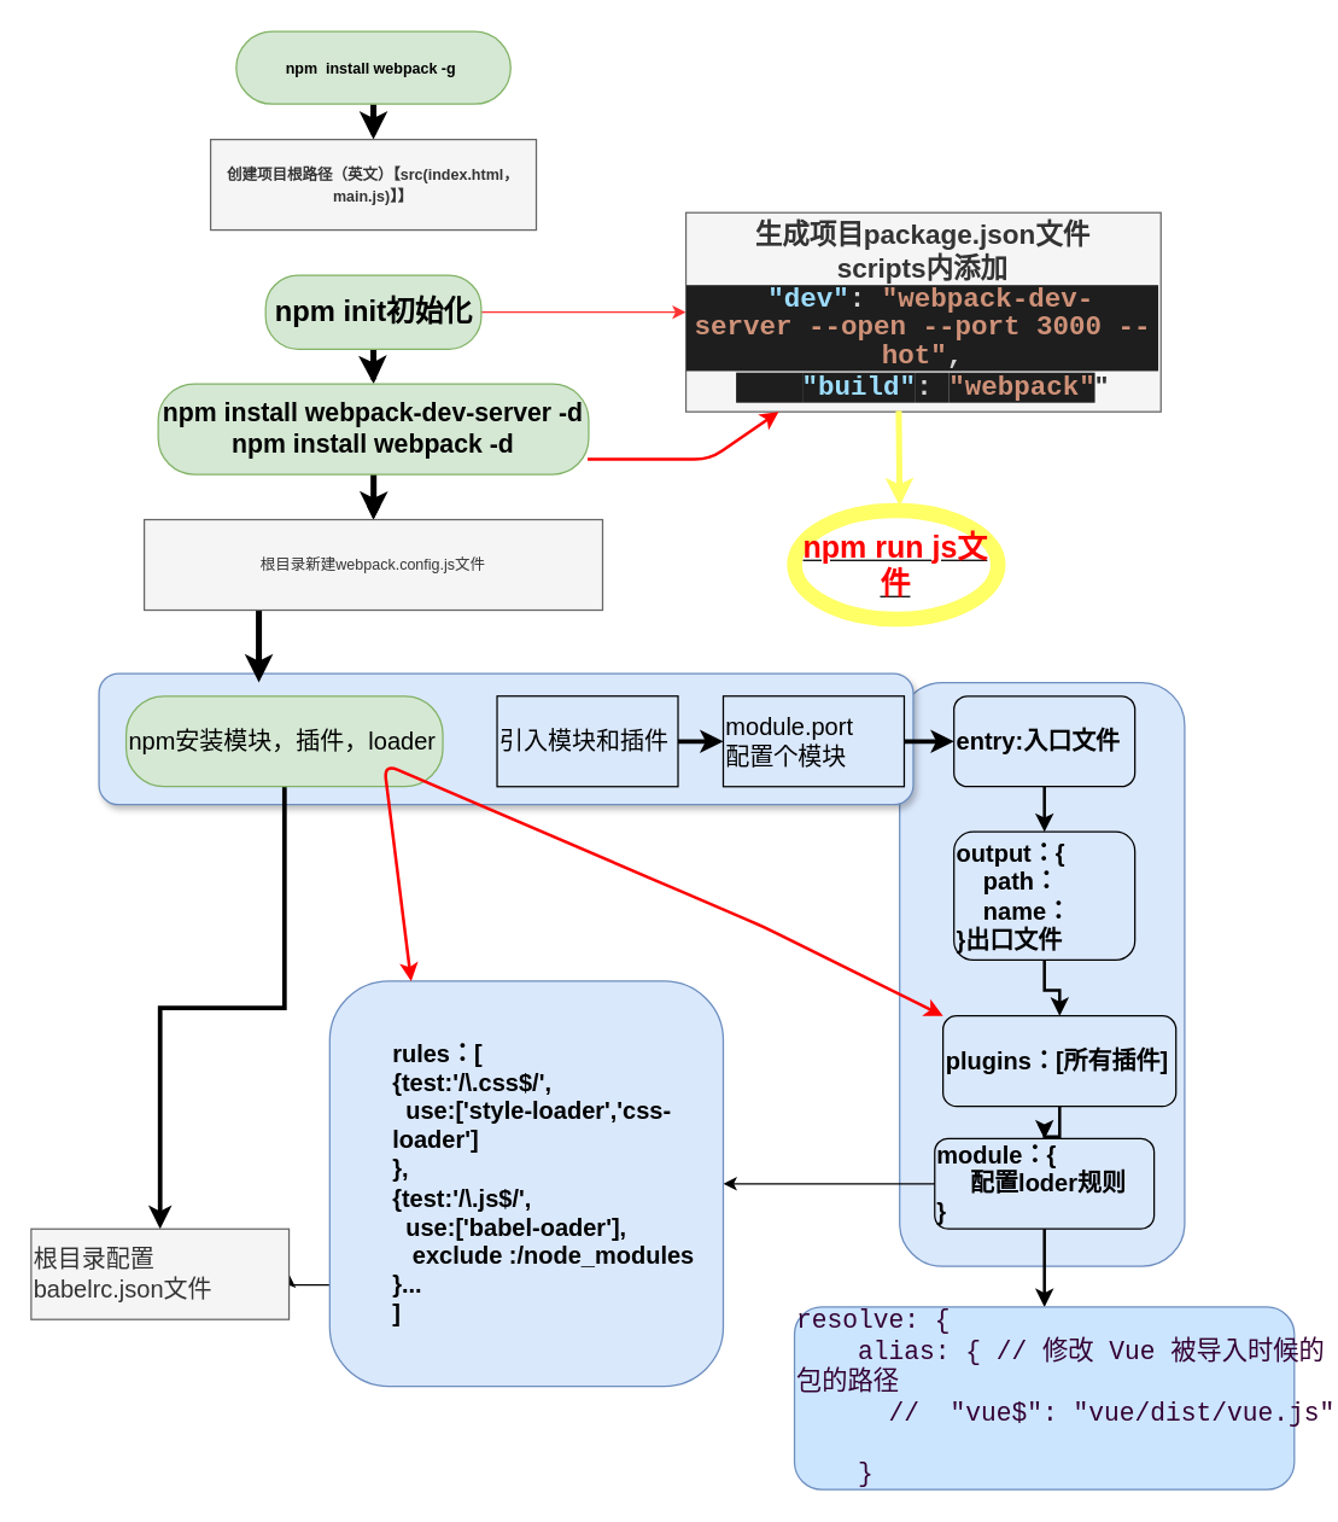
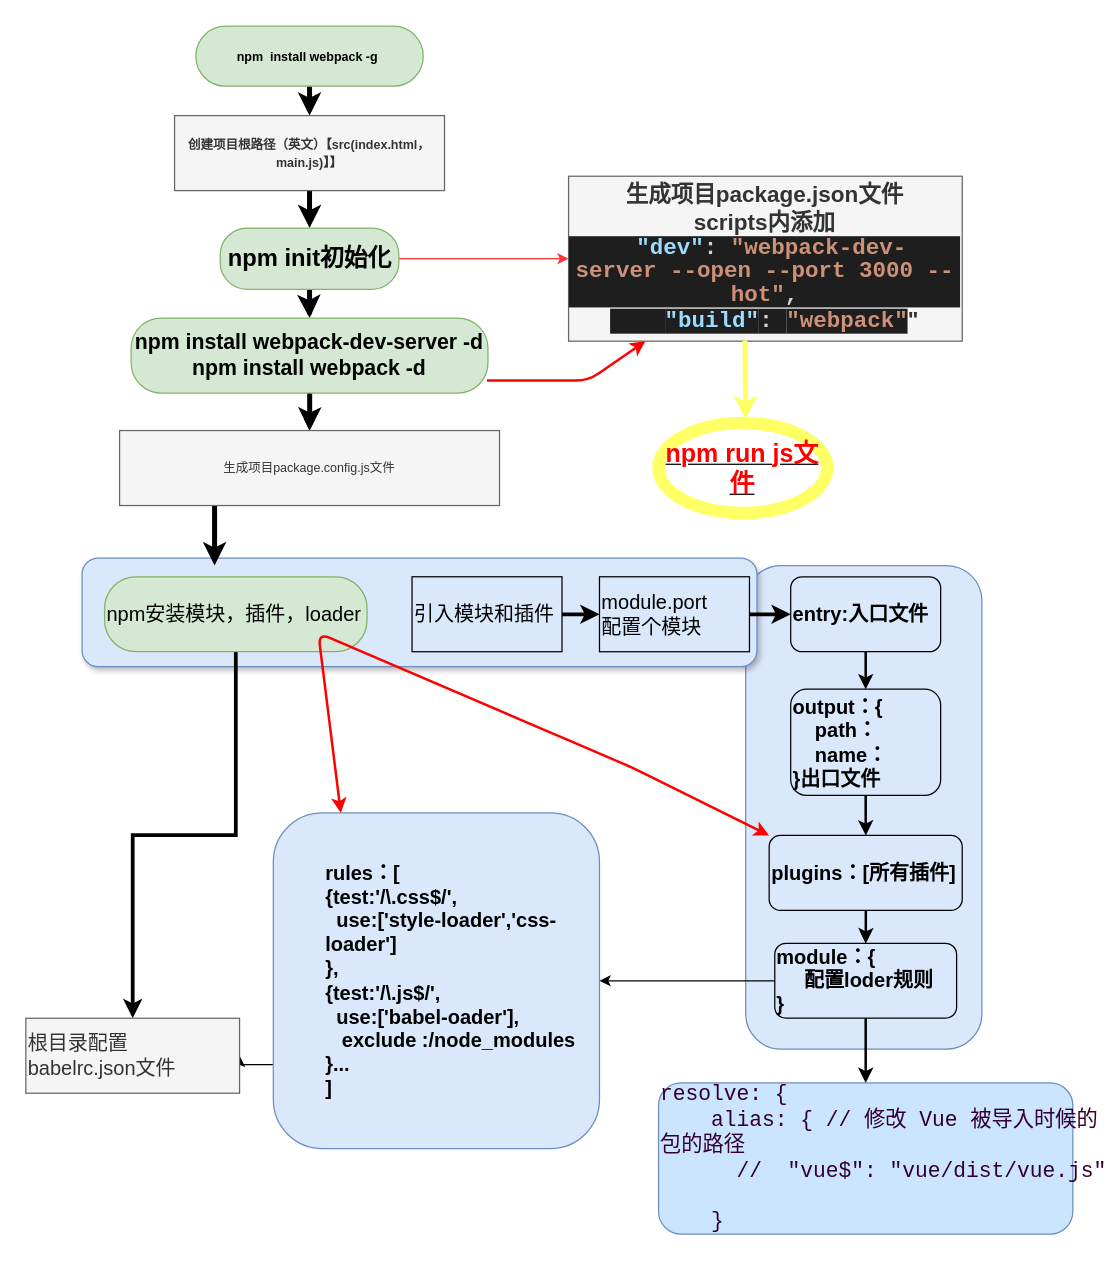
  <mxCell id="0" />
  <mxCell id="1" parent="0" />
  <mxCell id="2" value="" style="rounded=1;whiteSpace=wrap;html=1;fillColor=#dae8fc;fontSize=16;align=left;strokeColor=#6c8ebf;" vertex="1" parent="1"><mxGeometry x="596" y="452" width="189" height="387" as="geometry" /></mxCell>
  <mxCell id="3" value="" style="rounded=1;whiteSpace=wrap;html=1;fillColor=#dae8fc;fontSize=16;align=left;shadow=1;strokeColor=#6c8ebf;" vertex="1" parent="1"><mxGeometry x="65" y="446" width="540" height="87" as="geometry" /></mxCell>
  <mxCell id="4" value="" style="edgeStyle=orthogonalEdgeStyle;rounded=0;orthogonalLoop=1;jettySize=auto;html=1;strokeWidth=4;" edge="1" parent="1" source="5" target="7"><mxGeometry relative="1" as="geometry" /></mxCell>
  <mxCell id="5" value="&lt;font size=&quot;1&quot;&gt;&lt;b&gt;npm&amp;nbsp; install webpack -g&amp;nbsp;&lt;/b&gt;&lt;/font&gt;" style="rounded=1;whiteSpace=wrap;html=1;fillColor=#d5e8d4;strokeColor=#82b366;arcSize=50;" vertex="1" parent="1"><mxGeometry x="156" y="20.5" width="182" height="48" as="geometry" /></mxCell>
+ <mxCell id="6" value="" style="edgeStyle=orthogonalEdgeStyle;rounded=0;orthogonalLoop=1;jettySize=auto;html=1;strokeWidth=4;" edge="1" parent="1" source="7" target="10"><mxGeometry relative="1" as="geometry" /></mxCell>
  <mxCell id="7" value="&lt;font size=&quot;1&quot;&gt;&lt;b&gt;创建项目根路径（英文）【src(index.html，main.js)】】&lt;/b&gt;&lt;/font&gt;" style="whiteSpace=wrap;html=1;rounded=1;fillColor=#f5f5f5;strokeColor=#666666;fontColor=#333333;arcSize=0;" vertex="1" parent="1"><mxGeometry x="139" y="92" width="216" height="60" as="geometry" /></mxCell>
  <mxCell id="8" value="" style="edgeStyle=orthogonalEdgeStyle;rounded=0;orthogonalLoop=1;jettySize=auto;html=1;strokeWidth=4;" edge="1" parent="1" source="10" target="13"><mxGeometry relative="1" as="geometry" /></mxCell>
  <mxCell id="9" style="edgeStyle=orthogonalEdgeStyle;rounded=0;orthogonalLoop=1;jettySize=auto;html=1;fontSize=16;strokeColor=#FF3333;" edge="1" parent="1" source="10" target="14"><mxGeometry relative="1" as="geometry" /></mxCell>
  <mxCell id="10" value="&lt;font size=&quot;1&quot;&gt;&lt;b style=&quot;font-size: 19px&quot;&gt;npm init初始化&lt;/b&gt;&lt;/font&gt;" style="whiteSpace=wrap;html=1;rounded=1;fillColor=#d5e8d4;strokeColor=#82b366;arcSize=44;" vertex="1" parent="1"><mxGeometry x="175.5" y="182" width="143" height="49" as="geometry" /></mxCell>
  <mxCell id="11" value="" style="edgeStyle=orthogonalEdgeStyle;rounded=0;orthogonalLoop=1;jettySize=auto;html=1;fontSize=16;" edge="1" parent="1" source="13" target="16"><mxGeometry relative="1" as="geometry" /></mxCell>
  <mxCell id="12" value="" style="edgeStyle=orthogonalEdgeStyle;rounded=0;orthogonalLoop=1;jettySize=auto;html=1;strokeWidth=4;fontSize=16;fontColor=#FF0000;" edge="1" parent="1" source="13" target="16"><mxGeometry relative="1" as="geometry" /></mxCell>
  <mxCell id="13" value="&lt;font size=&quot;1&quot;&gt;&lt;b style=&quot;font-size: 17px&quot;&gt;npm install webpack-dev-server -d&lt;br&gt;npm install webpack -d&lt;br&gt;&lt;/b&gt;&lt;/font&gt;" style="whiteSpace=wrap;html=1;rounded=1;arcSize=40;fillColor=#d5e8d4;strokeColor=#82b366;" vertex="1" parent="1"><mxGeometry x="104.25" y="254" width="285.5" height="60" as="geometry" /></mxCell>
  <mxCell id="14" value="&lt;font style=&quot;font-size: 18px&quot;&gt;&lt;b&gt;生成项目package.json文件&lt;br&gt;scripts内添加&lt;br&gt;&lt;/b&gt;&lt;/font&gt;&lt;div style=&quot;color: rgb(212 , 212 , 212) ; background-color: rgb(30 , 30 , 30) ; font-family: &amp;#34;consolas&amp;#34; , &amp;#34;courier new&amp;#34; , monospace ; line-height: 19px ; font-size: 18px&quot;&gt;&lt;font style=&quot;font-size: 18px&quot;&gt;&lt;b&gt;&amp;nbsp;&lt;span style=&quot;color: rgb(156 , 220 , 254)&quot;&gt;&quot;dev&quot;&lt;/span&gt;:&amp;nbsp;&lt;span style=&quot;color: rgb(206 , 145 , 120)&quot;&gt;&quot;webpack-dev-server&amp;nbsp;--open&amp;nbsp;--port&amp;nbsp;3000&amp;nbsp;--hot&quot;&lt;/span&gt;,&lt;/b&gt;&lt;/font&gt;&lt;/div&gt;&lt;font style=&quot;font-size: 18px&quot;&gt;&lt;b&gt;&lt;span style=&quot;background-color: rgb(30 , 30 , 30) ; color: rgb(212 , 212 , 212) ; font-family: &amp;#34;consolas&amp;#34; , &amp;#34;courier new&amp;#34; , monospace&quot;&gt;&amp;nbsp;&amp;nbsp;&amp;nbsp;&amp;nbsp;&lt;/span&gt;&lt;span style=&quot;background-color: rgb(30 , 30 , 30) ; font-family: &amp;#34;consolas&amp;#34; , &amp;#34;courier new&amp;#34; , monospace ; color: rgb(156 , 220 , 254)&quot;&gt;&quot;build&quot;&lt;/span&gt;&lt;span style=&quot;background-color: rgb(30 , 30 , 30) ; color: rgb(212 , 212 , 212) ; font-family: &amp;#34;consolas&amp;#34; , &amp;#34;courier new&amp;#34; , monospace&quot;&gt;:&amp;nbsp;&lt;/span&gt;&lt;span style=&quot;background-color: rgb(30 , 30 , 30) ; font-family: &amp;#34;consolas&amp;#34; , &amp;#34;courier new&amp;#34; , monospace ; color: rgb(206 , 145 , 120)&quot;&gt;&quot;webpack&quot;&lt;/span&gt;&quot;&lt;/b&gt;&lt;/font&gt;" style="rounded=1;whiteSpace=wrap;html=1;fillColor=#f5f5f5;fontSize=16;arcSize=0;strokeColor=#666666;fontColor=#333333;" vertex="1" parent="1"><mxGeometry x="454.25" y="140.5" width="315" height="132" as="geometry" /></mxCell>
  <mxCell id="15" style="edgeStyle=orthogonalEdgeStyle;rounded=0;orthogonalLoop=1;jettySize=auto;html=1;exitX=0.25;exitY=1;exitDx=0;exitDy=0;fontSize=16;fontColor=#FF0000;strokeWidth=4;" edge="1" parent="1" source="16"><mxGeometry relative="1" as="geometry"><mxPoint x="171" y="452" as="targetPoint" /></mxGeometry></mxCell>
- <mxCell id="16" value="&lt;font size=&quot;1&quot;&gt;根目录新建webpack.config.js文件&lt;/font&gt;" style="whiteSpace=wrap;html=1;rounded=1;arcSize=0;fillColor=#f5f5f5;strokeColor=#666666;fontColor=#333333;" vertex="1" parent="1"><mxGeometry x="95" y="344" width="304" height="60" as="geometry" /></mxCell>
+ <mxCell id="16" value="&lt;font size=&quot;1&quot;&gt;生成项目package.config.js文件&lt;/font&gt;" style="whiteSpace=wrap;html=1;rounded=1;arcSize=0;fillColor=#f5f5f5;strokeColor=#666666;fontColor=#333333;" vertex="1" parent="1"><mxGeometry x="95" y="344" width="304" height="60" as="geometry" /></mxCell>
  <mxCell id="17" value="&lt;u&gt;&lt;font color=&quot;#ff0000&quot; style=&quot;font-size: 20px&quot;&gt;npm run js文件&lt;/font&gt;&lt;/u&gt;" style="ellipse;whiteSpace=wrap;html=1;fillColor=none;fontSize=16;fontStyle=1;strokeColor=#FFFF66;strokeWidth=10;" vertex="1" parent="1"><mxGeometry x="526.25" y="338" width="135" height="72" as="geometry" /></mxCell>
  <mxCell id="18" value="" style="edgeStyle=orthogonalEdgeStyle;rounded=0;orthogonalLoop=1;jettySize=auto;html=1;fontSize=16;strokeWidth=3;" edge="1" parent="1" source="19" target="23"><mxGeometry relative="1" as="geometry" /></mxCell>
  <mxCell id="19" value="引入模块和插件" style="whiteSpace=wrap;html=1;fillColor=none;fontSize=16;align=left;" vertex="1" parent="1"><mxGeometry x="329" y="461" width="120" height="60" as="geometry" /></mxCell>
  <mxCell id="20" style="edgeStyle=orthogonalEdgeStyle;rounded=0;orthogonalLoop=1;jettySize=auto;html=1;fontSize=16;strokeWidth=3;" edge="1" parent="1" source="21" target="36"><mxGeometry relative="1" as="geometry" /></mxCell>
  <mxCell id="21" value="npm安装模块，插件，loader" style="rounded=1;whiteSpace=wrap;html=1;fillColor=#d5e8d4;fontSize=16;align=left;strokeColor=#82b366;arcSize=42;" vertex="1" parent="1"><mxGeometry x="83" y="461" width="210" height="60" as="geometry" /></mxCell>
  <mxCell id="22" value="" style="edgeStyle=orthogonalEdgeStyle;rounded=0;orthogonalLoop=1;jettySize=auto;html=1;fontSize=16;strokeWidth=3;" edge="1" parent="1" source="23" target="25"><mxGeometry relative="1" as="geometry" /></mxCell>
  <mxCell id="23" value="module.port&lt;br&gt;配置个模块" style="whiteSpace=wrap;html=1;fillColor=none;fontSize=16;align=left;" vertex="1" parent="1"><mxGeometry x="479" y="461" width="120" height="60" as="geometry" /></mxCell>
  <mxCell id="24" value="" style="edgeStyle=orthogonalEdgeStyle;rounded=0;orthogonalLoop=1;jettySize=auto;html=1;fontSize=16;strokeWidth=2;" edge="1" parent="1" source="25" target="27"><mxGeometry relative="1" as="geometry" /></mxCell>
  <mxCell id="25" value="entry:入口文件&lt;br&gt;" style="rounded=1;whiteSpace=wrap;html=1;fillColor=none;fontSize=16;align=left;fontStyle=1" vertex="1" parent="1"><mxGeometry x="632" y="461" width="120" height="60" as="geometry" /></mxCell>
  <mxCell id="26" value="" style="edgeStyle=orthogonalEdgeStyle;rounded=0;orthogonalLoop=1;jettySize=auto;html=1;fontSize=16;strokeWidth=2;" edge="1" parent="1" source="27" target="30"><mxGeometry relative="1" as="geometry" /></mxCell>
  <mxCell id="27" value="output：{&lt;br&gt;&amp;nbsp; &amp;nbsp; path：&lt;br&gt;&amp;nbsp; &amp;nbsp; name：&lt;br&gt;}出口文件" style="whiteSpace=wrap;html=1;rounded=1;fontSize=16;align=left;fillColor=none;fontStyle=1" vertex="1" parent="1"><mxGeometry x="632" y="551" width="120" height="85" as="geometry" /></mxCell>
  <mxCell id="28" value="" style="edgeStyle=orthogonalEdgeStyle;rounded=0;orthogonalLoop=1;jettySize=auto;html=1;fontSize=16;" edge="1" parent="1" source="30" target="33"><mxGeometry relative="1" as="geometry" /></mxCell>
  <mxCell id="29" style="edgeStyle=orthogonalEdgeStyle;rounded=0;orthogonalLoop=1;jettySize=auto;html=1;entryX=0.5;entryY=0;entryDx=0;entryDy=0;fontSize=16;strokeWidth=2;" edge="1" parent="1" source="30" target="33"><mxGeometry relative="1" as="geometry" /></mxCell>
- <mxCell id="30" value="plugins：[所有插件]" style="whiteSpace=wrap;html=1;rounded=1;fontSize=16;fontStyle=1;align=left;fillColor=none;" vertex="1" parent="1"><mxGeometry x="624.75" y="673" width="154.5" height="60" as="geometry" /></mxCell>
+ <mxCell id="30" value="plugins：[所有插件]" style="whiteSpace=wrap;html=1;rounded=1;fontSize=16;fontStyle=1;align=left;fillColor=none;" vertex="1" parent="1"><mxGeometry x="614.75" y="668" width="154.5" height="60" as="geometry" /></mxCell>
  <mxCell id="31" value="" style="edgeStyle=orthogonalEdgeStyle;rounded=0;orthogonalLoop=1;jettySize=auto;html=1;fontSize=16;strokeWidth=1;" edge="1" parent="1" source="33" target="35"><mxGeometry relative="1" as="geometry" /></mxCell>
  <mxCell id="32" value="" style="edgeStyle=orthogonalEdgeStyle;rounded=0;orthogonalLoop=1;jettySize=auto;html=1;fontSize=16;strokeWidth=2;" edge="1" parent="1" source="33" target="37"><mxGeometry relative="1" as="geometry" /></mxCell>
  <mxCell id="33" value="module：{&lt;br&gt;&amp;nbsp; &amp;nbsp; &amp;nbsp;配置loder规则&lt;br&gt;}" style="whiteSpace=wrap;html=1;rounded=1;fontSize=16;fontStyle=1;align=left;fillColor=none;" vertex="1" parent="1"><mxGeometry x="619.25" y="754.25" width="145.5" height="60" as="geometry" /></mxCell>
  <mxCell id="34" style="edgeStyle=orthogonalEdgeStyle;rounded=0;orthogonalLoop=1;jettySize=auto;html=1;exitX=0;exitY=0.75;exitDx=0;exitDy=0;entryX=1;entryY=0.5;entryDx=0;entryDy=0;fontSize=16;" edge="1" parent="1" source="35" target="36"><mxGeometry relative="1" as="geometry" /></mxCell>
  <mxCell id="35" value="&lt;blockquote style=&quot;margin: 0 0 0 40px ; border: none ; padding: 0px&quot;&gt;rules：[&lt;br&gt;{test:'/\.css$/',&lt;br&gt;&amp;nbsp; use:['style-loader','css-loader']&lt;br&gt;},&lt;br&gt;{test:'/\.js$/',&lt;/blockquote&gt;&lt;blockquote style=&quot;margin: 0 0 0 40px ; border: none ; padding: 0px&quot;&gt;&amp;nbsp; use:['babel-oader'],&lt;/blockquote&gt;&lt;blockquote style=&quot;margin: 0 0 0 40px ; border: none ; padding: 0px&quot;&gt;&amp;nbsp; &amp;nbsp;exclude :/node_modules&amp;nbsp;&lt;/blockquote&gt;&lt;blockquote style=&quot;margin: 0 0 0 40px ; border: none ; padding: 0px&quot;&gt;}...&lt;br&gt;]&lt;/blockquote&gt;" style="whiteSpace=wrap;html=1;rounded=1;fontSize=16;fontStyle=1;align=left;fillColor=#dae8fc;strokeColor=#6c8ebf;" vertex="1" parent="1"><mxGeometry x="218" y="650" width="261" height="268.5" as="geometry" /></mxCell>
  <mxCell id="36" value="根目录配置&lt;br&gt;babelrc.json文件" style="rounded=1;whiteSpace=wrap;html=1;fillColor=#f5f5f5;fontSize=16;align=left;strokeColor=#666666;fontColor=#333333;arcSize=0;" vertex="1" parent="1"><mxGeometry x="20" y="814.25" width="171" height="60" as="geometry" /></mxCell>
  <mxCell id="37" value="&lt;p style=&quot;line-height: 100%&quot;&gt;&lt;/p&gt;&lt;div style=&quot;font-family: &amp;#34;consolas&amp;#34; , &amp;#34;courier new&amp;#34; , monospace ; font-weight: 400 ; font-size: 17px&quot;&gt;&lt;font color=&quot;#330033&quot; style=&quot;font-size: 17px&quot;&gt;resolve:&amp;nbsp;{&lt;/font&gt;&lt;/div&gt;&lt;div style=&quot;font-family: &amp;#34;consolas&amp;#34; , &amp;#34;courier new&amp;#34; , monospace ; font-weight: 400 ; font-size: 17px&quot;&gt;&lt;font color=&quot;#330033&quot; style=&quot;font-size: 17px&quot;&gt;&amp;nbsp;&amp;nbsp;&amp;nbsp;&amp;nbsp;alias:&amp;nbsp;{&amp;nbsp;//&amp;nbsp;修改&amp;nbsp;Vue&amp;nbsp;被导入时候的包的路径&lt;/font&gt;&lt;/div&gt;&lt;div style=&quot;font-family: &amp;#34;consolas&amp;#34; , &amp;#34;courier new&amp;#34; , monospace ; font-weight: 400 ; font-size: 17px&quot;&gt;&lt;font color=&quot;#330033&quot; style=&quot;font-size: 17px&quot;&gt;&amp;nbsp;&amp;nbsp;&amp;nbsp;&amp;nbsp;&amp;nbsp;&amp;nbsp;//&amp;nbsp;&amp;nbsp;&quot;vue$&quot;:&amp;nbsp;&quot;vue/dist/vue.js&quot;&lt;/font&gt;&lt;/div&gt;&lt;div style=&quot;font-family: &amp;#34;consolas&amp;#34; , &amp;#34;courier new&amp;#34; , monospace ; font-weight: 400 ; font-size: 17px&quot;&gt;&lt;font color=&quot;#330033&quot; style=&quot;font-size: 17px&quot;&gt;&amp;nbsp;&amp;nbsp;&amp;nbsp;&amp;nbsp;&amp;nbsp;&amp;nbsp;&lt;/font&gt;&lt;/div&gt;&lt;div style=&quot;font-family: &amp;#34;consolas&amp;#34; , &amp;#34;courier new&amp;#34; , monospace ; font-weight: 400 ; font-size: 17px&quot;&gt;&lt;font color=&quot;#330033&quot; style=&quot;font-size: 17px&quot;&gt;&amp;nbsp;&amp;nbsp;&amp;nbsp;&amp;nbsp;}&lt;/font&gt;&lt;/div&gt;&lt;p&gt;&lt;/p&gt;" style="whiteSpace=wrap;html=1;rounded=1;fontSize=16;fontStyle=1;align=left;strokeColor=#6c8ebf;fillColor=#CCE5FF;" vertex="1" parent="1"><mxGeometry x="526.25" y="866" width="331.5" height="121" as="geometry" /></mxCell>
  <mxCell id="38" value="" style="endArrow=classic;startArrow=classic;html=1;fontSize=16;exitX=0.207;exitY=0;exitDx=0;exitDy=0;exitPerimeter=0;entryX=0;entryY=0;entryDx=0;entryDy=0;strokeColor=#FF0000;strokeWidth=2;" edge="1" parent="1" source="35" target="30"><mxGeometry width="50" height="50" relative="1" as="geometry"><mxPoint x="479" y="607" as="sourcePoint" /><mxPoint x="529" y="557" as="targetPoint" /><Array as="points"><mxPoint x="254" y="506" /><mxPoint x="443" y="587" /><mxPoint x="506" y="614" /></Array></mxGeometry></mxCell>
  <mxCell id="39" value="" style="endArrow=classic;html=1;strokeColor=#FF0000;strokeWidth=2;fontSize=16;fontColor=#FF0000;" edge="1" parent="1" target="14"><mxGeometry width="50" height="50" relative="1" as="geometry"><mxPoint x="389" y="304" as="sourcePoint" /><mxPoint x="439" y="254" as="targetPoint" /><Array as="points"><mxPoint x="470" y="304" /></Array></mxGeometry></mxCell>
  <mxCell id="40" value="" style="endArrow=classic;html=1;strokeWidth=4;fontSize=16;fontColor=#FF0000;exitX=0.448;exitY=0.995;exitDx=0;exitDy=0;exitPerimeter=0;strokeColor=#FFFF66;" edge="1" parent="1" source="14"><mxGeometry width="50" height="50" relative="1" as="geometry"><mxPoint x="555" y="322.5" as="sourcePoint" /><mxPoint x="596" y="335" as="targetPoint" /></mxGeometry></mxCell>
